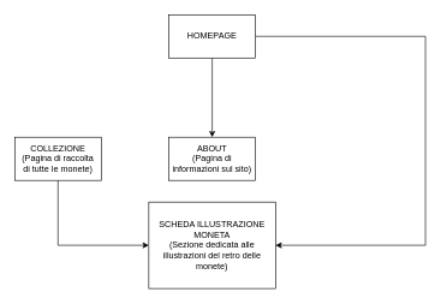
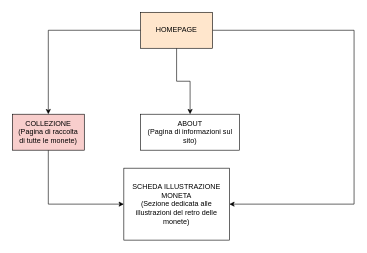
  <mxCell id="0" />
  <mxCell id="1" parent="0" />
+ <mxCell id="2" style="edgeStyle=orthogonalEdgeStyle;rounded=0;orthogonalLoop=1;jettySize=auto;html=1;" edge="1" parent="1" source="5" target="7"><mxGeometry relative="1" as="geometry"><mxPoint x="80" y="180" as="targetPoint" /></mxGeometry></mxCell>
  <mxCell id="3" style="edgeStyle=orthogonalEdgeStyle;rounded=0;orthogonalLoop=1;jettySize=auto;html=1;" edge="1" parent="1" source="5" target="8"><mxGeometry relative="1" as="geometry"><mxPoint x="294" y="180" as="targetPoint" /></mxGeometry></mxCell>
  <mxCell id="4" style="edgeStyle=orthogonalEdgeStyle;rounded=0;orthogonalLoop=1;jettySize=auto;html=1;" edge="1" parent="1" source="5" target="9"><mxGeometry relative="1" as="geometry"><mxPoint x="640" y="390" as="targetPoint" /><Array as="points"><mxPoint x="590" y="50" /><mxPoint x="590" y="340" /></Array></mxGeometry></mxCell>
- <mxCell id="5" value="HOMEPAGE" style="rounded=0;whiteSpace=wrap;html=1;" vertex="1" parent="1"><mxGeometry x="234" y="20" width="120" height="60" as="geometry" /></mxCell>
+ <mxCell id="5" value="HOMEPAGE" style="rounded=0;whiteSpace=wrap;html=1;fillColor=#ffe6cc;" vertex="1" parent="1"><mxGeometry x="234" y="20" width="120" height="60" as="geometry" /></mxCell>
  <mxCell id="6" style="edgeStyle=orthogonalEdgeStyle;rounded=0;orthogonalLoop=1;jettySize=auto;html=1;" edge="1" parent="1" source="7" target="9"><mxGeometry relative="1" as="geometry"><mxPoint x="80" y="300" as="targetPoint" /><Array as="points"><mxPoint x="80" y="340" /></Array></mxGeometry></mxCell>
- <mxCell id="7" value="COLLEZIONE&lt;div&gt;(Pagina di raccolta&lt;/div&gt;&lt;div&gt;di tutte le monete)&lt;/div&gt;" style="rounded=0;whiteSpace=wrap;html=1;" vertex="1" parent="1"><mxGeometry x="20" y="190" width="120" height="60" as="geometry" /></mxCell>
- <mxCell id="8" value="ABOUT&lt;div&gt;(Pagina di informazioni sul sito)&lt;/div&gt;" style="rounded=0;whiteSpace=wrap;html=1;" vertex="1" parent="1"><mxGeometry x="234" y="190" width="120" height="60" as="geometry" /></mxCell>
+ <mxCell id="7" value="COLLEZIONE&lt;div&gt;(Pagina di raccolta&lt;/div&gt;&lt;div&gt;di tutte le monete)&lt;/div&gt;" style="rounded=0;whiteSpace=wrap;html=1;fillColor=#f8cecc;" vertex="1" parent="1"><mxGeometry x="20" y="190" width="120" height="60" as="geometry" /></mxCell>
+ <mxCell id="8" value="ABOUT&lt;div&gt;(Pagina di informazioni sul sito)&lt;/div&gt;" style="rounded=0;whiteSpace=wrap;html=1;" vertex="1" parent="1"><mxGeometry x="234" y="190" width="165" height="60" as="geometry" /></mxCell>
  <mxCell id="9" value="SCHEDA ILLUSTRAZIONE MONETA&lt;div&gt;(&lt;span style=&quot;background-color: transparent; color: light-dark(rgb(0, 0, 0), rgb(255, 255, 255));&quot;&gt;Sezione dedicata alle illustrazioni del retro delle monete&lt;/span&gt;&lt;span style=&quot;background-color: transparent; color: light-dark(rgb(0, 0, 0), rgb(255, 255, 255));&quot;&gt;)&lt;/span&gt;&lt;/div&gt;" style="rounded=0;whiteSpace=wrap;html=1;" vertex="1" parent="1"><mxGeometry x="206" y="280" width="176" height="120" as="geometry" /></mxCell>
